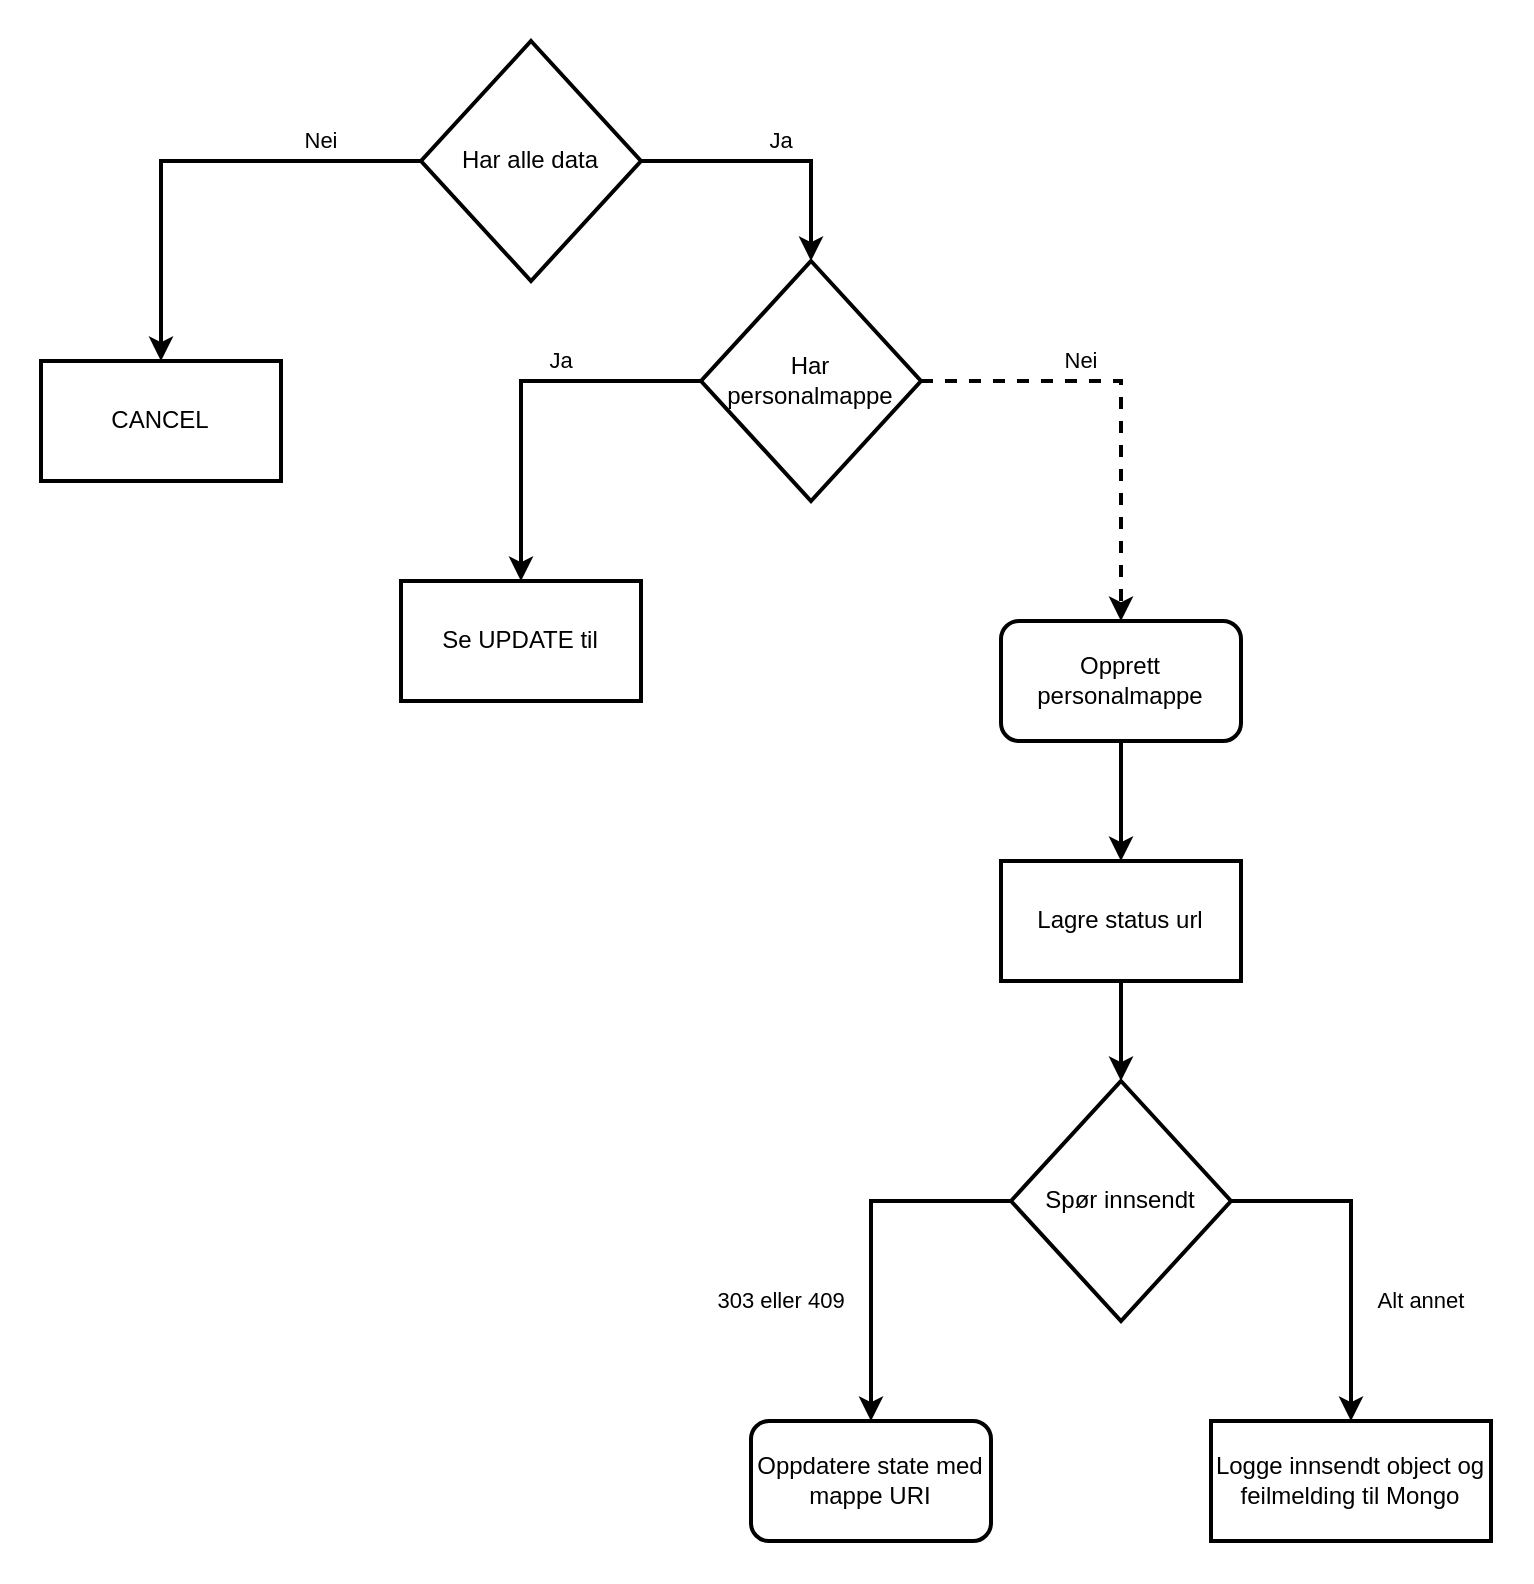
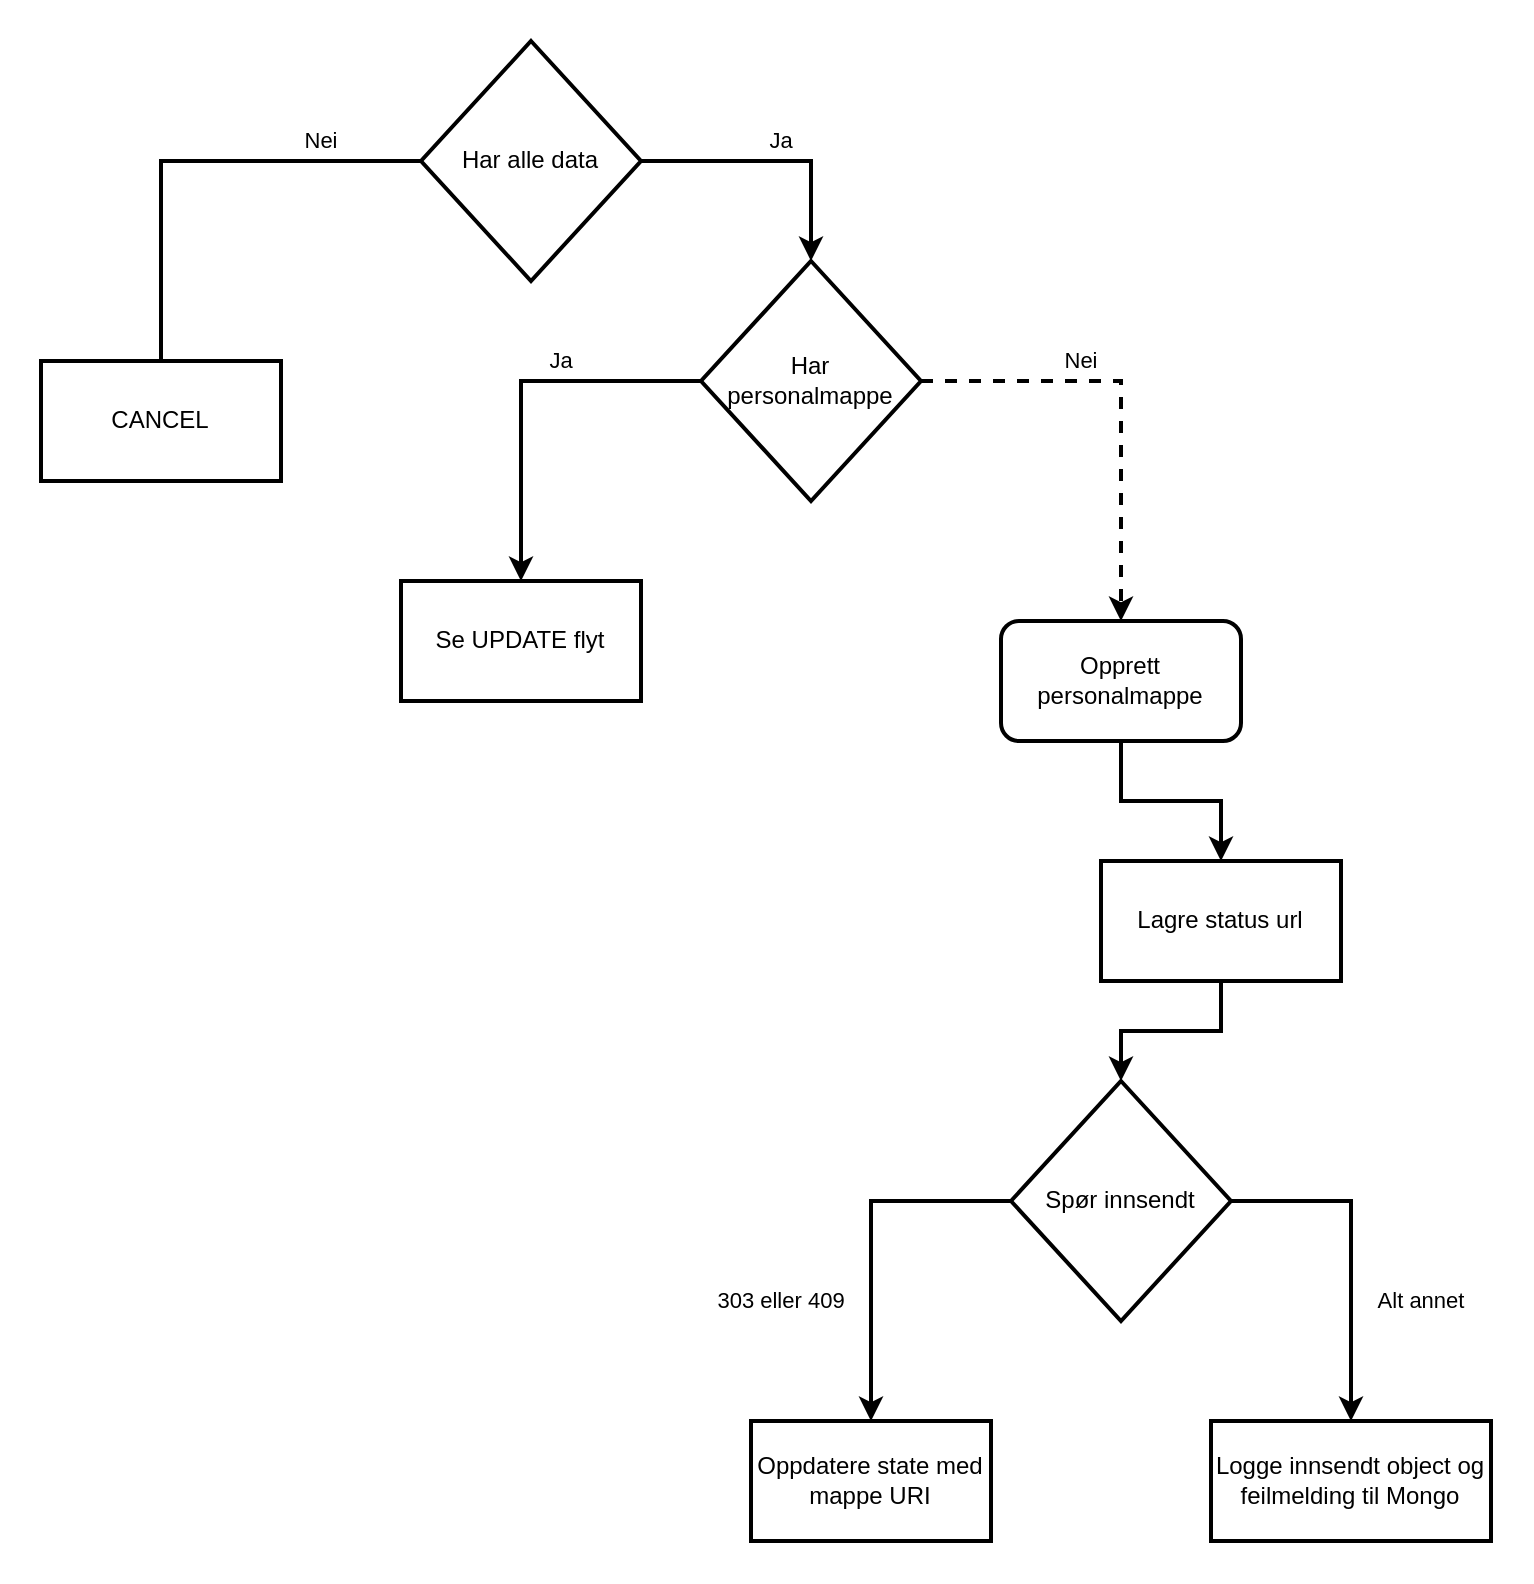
  <mxCell id="0" />
  <mxCell id="1" parent="0" />
  <mxCell id="2" style="edgeStyle=orthogonalEdgeStyle;rounded=0;orthogonalLoop=1;jettySize=auto;html=1;exitX=0.5;exitY=1;exitDx=0;exitDy=0;entryX=0.5;entryY=0;entryDx=0;entryDy=0;strokeWidth=2;labelBackgroundColor=none;" parent="1" source="3" target="5" edge="1"><mxGeometry relative="1" as="geometry" /></mxCell>
  <mxCell id="3" value="Opprett personalmappe" style="whiteSpace=wrap;html=1;strokeWidth=2;labelBackgroundColor=none;fillColor=none;rounded=1;" parent="1" vertex="1"><mxGeometry x="500" y="310" width="120" height="60" as="geometry" /></mxCell>
  <mxCell id="4" style="edgeStyle=orthogonalEdgeStyle;rounded=0;orthogonalLoop=1;jettySize=auto;html=1;exitX=0.5;exitY=1;exitDx=0;exitDy=0;entryX=0.5;entryY=0;entryDx=0;entryDy=0;strokeWidth=2;labelBackgroundColor=none;" parent="1" source="5" target="9" edge="1"><mxGeometry relative="1" as="geometry" /></mxCell>
- <mxCell id="5" value="Lagre status url" style="rounded=0;whiteSpace=wrap;html=1;strokeWidth=2;labelBackgroundColor=none;fillColor=none;" parent="1" vertex="1"><mxGeometry x="500" y="430" width="120" height="60" as="geometry" /></mxCell>
- <mxCell id="6" value="Oppdatere state med mappe URI" style="whiteSpace=wrap;html=1;strokeWidth=2;labelBackgroundColor=none;fillColor=none;rounded=1;" parent="1" vertex="1"><mxGeometry x="375" y="710" width="120" height="60" as="geometry" /></mxCell>
+ <mxCell id="5" value="Lagre status url" style="rounded=0;whiteSpace=wrap;html=1;strokeWidth=2;labelBackgroundColor=none;fillColor=none;" parent="1" vertex="1"><mxGeometry x="550" y="430" width="120" height="60" as="geometry" /></mxCell>
+ <mxCell id="6" value="Oppdatere state med mappe URI" style="rounded=0;whiteSpace=wrap;html=1;strokeWidth=2;labelBackgroundColor=none;fillColor=none;" parent="1" vertex="1"><mxGeometry x="375" y="710" width="120" height="60" as="geometry" /></mxCell>
  <mxCell id="7" value="303 eller 409" style="edgeStyle=orthogonalEdgeStyle;rounded=0;orthogonalLoop=1;jettySize=auto;html=1;exitX=0;exitY=0.5;exitDx=0;exitDy=0;entryX=0.5;entryY=0;entryDx=0;entryDy=0;strokeWidth=2;labelBackgroundColor=none;" parent="1" source="9" target="6" edge="1"><mxGeometry x="-0.222" y="67" relative="1" as="geometry"><mxPoint x="-112" y="50" as="offset" /></mxGeometry></mxCell>
  <mxCell id="8" value="Alt annet" style="edgeStyle=orthogonalEdgeStyle;rounded=0;orthogonalLoop=1;jettySize=auto;html=1;exitX=1;exitY=0.5;exitDx=0;exitDy=0;entryX=0.5;entryY=0;entryDx=0;entryDy=0;strokeWidth=2;labelBackgroundColor=none;" parent="1" source="9" target="10" edge="1"><mxGeometry x="0.294" y="35" relative="1" as="geometry"><Array as="points"><mxPoint x="675" y="600" /></Array><mxPoint as="offset" /></mxGeometry></mxCell>
  <mxCell id="9" value="Spør innsendt" style="rhombus;whiteSpace=wrap;html=1;strokeWidth=2;labelBackgroundColor=none;fillColor=none;" parent="1" vertex="1"><mxGeometry x="505" y="540" width="110" height="120" as="geometry" /></mxCell>
  <mxCell id="10" value="Logge innsendt object og feilmelding til Mongo" style="rounded=0;whiteSpace=wrap;html=1;strokeWidth=2;labelBackgroundColor=none;fillColor=none;" parent="1" vertex="1"><mxGeometry x="605" y="710" width="140" height="60" as="geometry" /></mxCell>
  <mxCell id="11" value="Nei" style="edgeStyle=orthogonalEdgeStyle;rounded=0;orthogonalLoop=1;jettySize=auto;html=1;exitX=1;exitY=0.5;exitDx=0;exitDy=0;entryX=0.5;entryY=0;entryDx=0;entryDy=0;strokeWidth=2;labelBackgroundColor=none;dashed=1;" parent="1" source="13" target="3" edge="1"><mxGeometry x="-0.273" y="10" relative="1" as="geometry"><mxPoint x="500" y="260" as="targetPoint" /><mxPoint as="offset" /></mxGeometry></mxCell>
  <mxCell id="12" value="Ja" style="edgeStyle=orthogonalEdgeStyle;rounded=0;orthogonalLoop=1;jettySize=auto;html=1;exitX=0;exitY=0.5;exitDx=0;exitDy=0;entryX=0.5;entryY=0;entryDx=0;entryDy=0;strokeWidth=2;labelBackgroundColor=none;" parent="1" source="13" target="14" edge="1"><mxGeometry x="-0.263" y="-10" relative="1" as="geometry"><mxPoint as="offset" /></mxGeometry></mxCell>
  <mxCell id="13" value="Har &lt;br&gt;personalmappe" style="rhombus;whiteSpace=wrap;html=1;strokeWidth=2;labelBackgroundColor=none;fillColor=none;" parent="1" vertex="1"><mxGeometry x="350" y="130" width="110" height="120" as="geometry" /></mxCell>
- <mxCell id="14" value="Se UPDATE til" style="rounded=0;whiteSpace=wrap;html=1;strokeWidth=2;labelBackgroundColor=none;fillColor=none;" parent="1" vertex="1"><mxGeometry x="200" y="290" width="120" height="60" as="geometry" /></mxCell>
- <mxCell id="15" value="Nei" style="edgeStyle=orthogonalEdgeStyle;rounded=0;orthogonalLoop=1;jettySize=auto;html=1;exitX=0;exitY=0.5;exitDx=0;exitDy=0;entryX=0.5;entryY=0;entryDx=0;entryDy=0;strokeWidth=2;labelBackgroundColor=none;" parent="1" source="17" target="18" edge="1"><mxGeometry x="-0.565" y="-10" relative="1" as="geometry"><mxPoint as="offset" /></mxGeometry></mxCell>
+ <mxCell id="14" value="Se UPDATE flyt" style="rounded=0;whiteSpace=wrap;html=1;strokeWidth=2;labelBackgroundColor=none;fillColor=none;" parent="1" vertex="1"><mxGeometry x="200" y="290" width="120" height="60" as="geometry" /></mxCell>
+ <mxCell id="15" value="Nei" style="edgeStyle=orthogonalEdgeStyle;rounded=0;orthogonalLoop=1;jettySize=auto;html=1;exitX=0;exitY=0.5;exitDx=0;exitDy=0;entryX=0.5;entryY=0;entryDx=0;entryDy=0;strokeWidth=2;labelBackgroundColor=none;endArrow=none;" parent="1" source="17" target="18" edge="1"><mxGeometry x="-0.565" y="-10" relative="1" as="geometry"><mxPoint as="offset" /></mxGeometry></mxCell>
  <mxCell id="16" value="Ja" style="edgeStyle=orthogonalEdgeStyle;rounded=0;orthogonalLoop=1;jettySize=auto;html=1;exitX=1;exitY=0.5;exitDx=0;exitDy=0;entryX=0.5;entryY=0;entryDx=0;entryDy=0;strokeWidth=2;labelBackgroundColor=none;" parent="1" source="17" target="13" edge="1"><mxGeometry x="0.037" y="10" relative="1" as="geometry"><mxPoint as="offset" /></mxGeometry></mxCell>
  <mxCell id="17" value="Har alle data" style="rhombus;whiteSpace=wrap;html=1;strokeWidth=2;labelBackgroundColor=none;fillColor=none;" parent="1" vertex="1"><mxGeometry x="210" y="20" width="110" height="120" as="geometry" /></mxCell>
  <mxCell id="18" value="CANCEL" style="rounded=0;whiteSpace=wrap;html=1;strokeWidth=2;labelBackgroundColor=none;fillColor=none;" parent="1" vertex="1"><mxGeometry x="20" y="180" width="120" height="60" as="geometry" /></mxCell>
